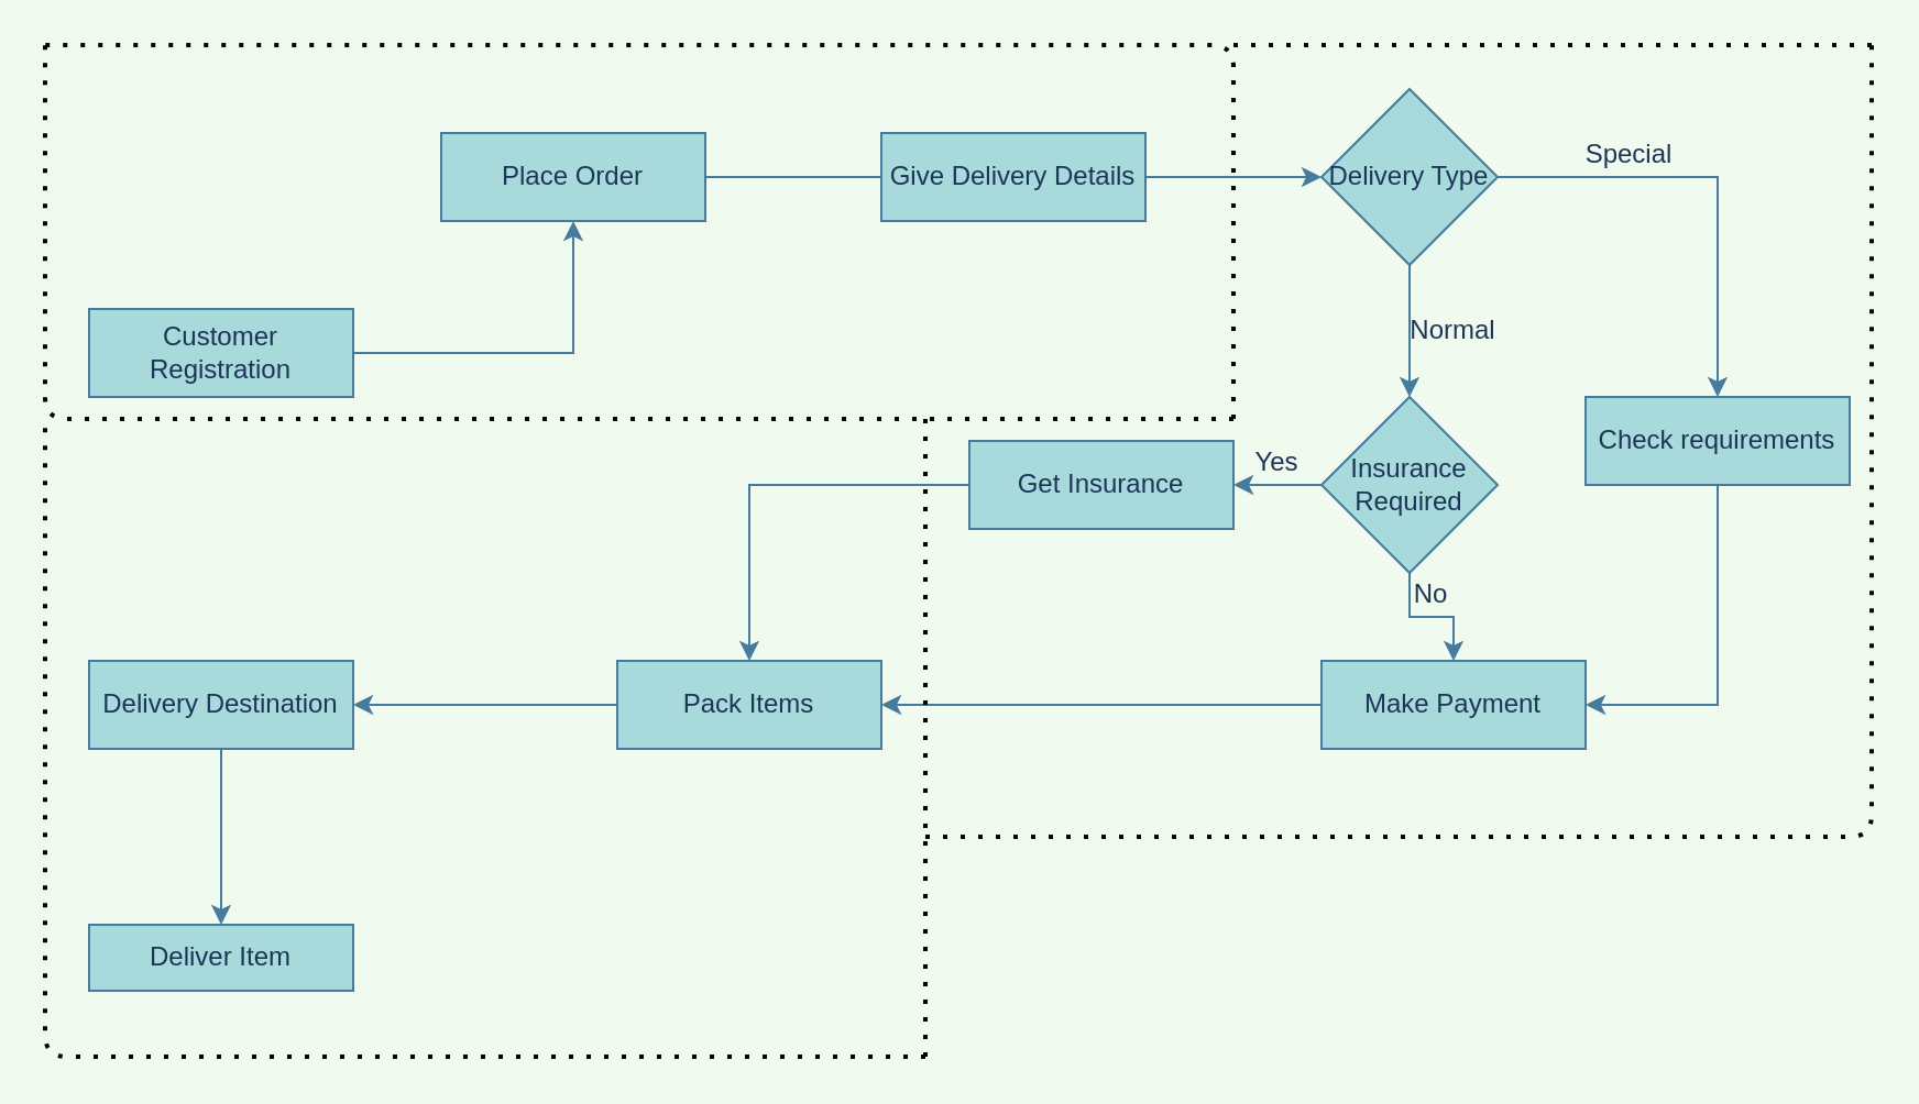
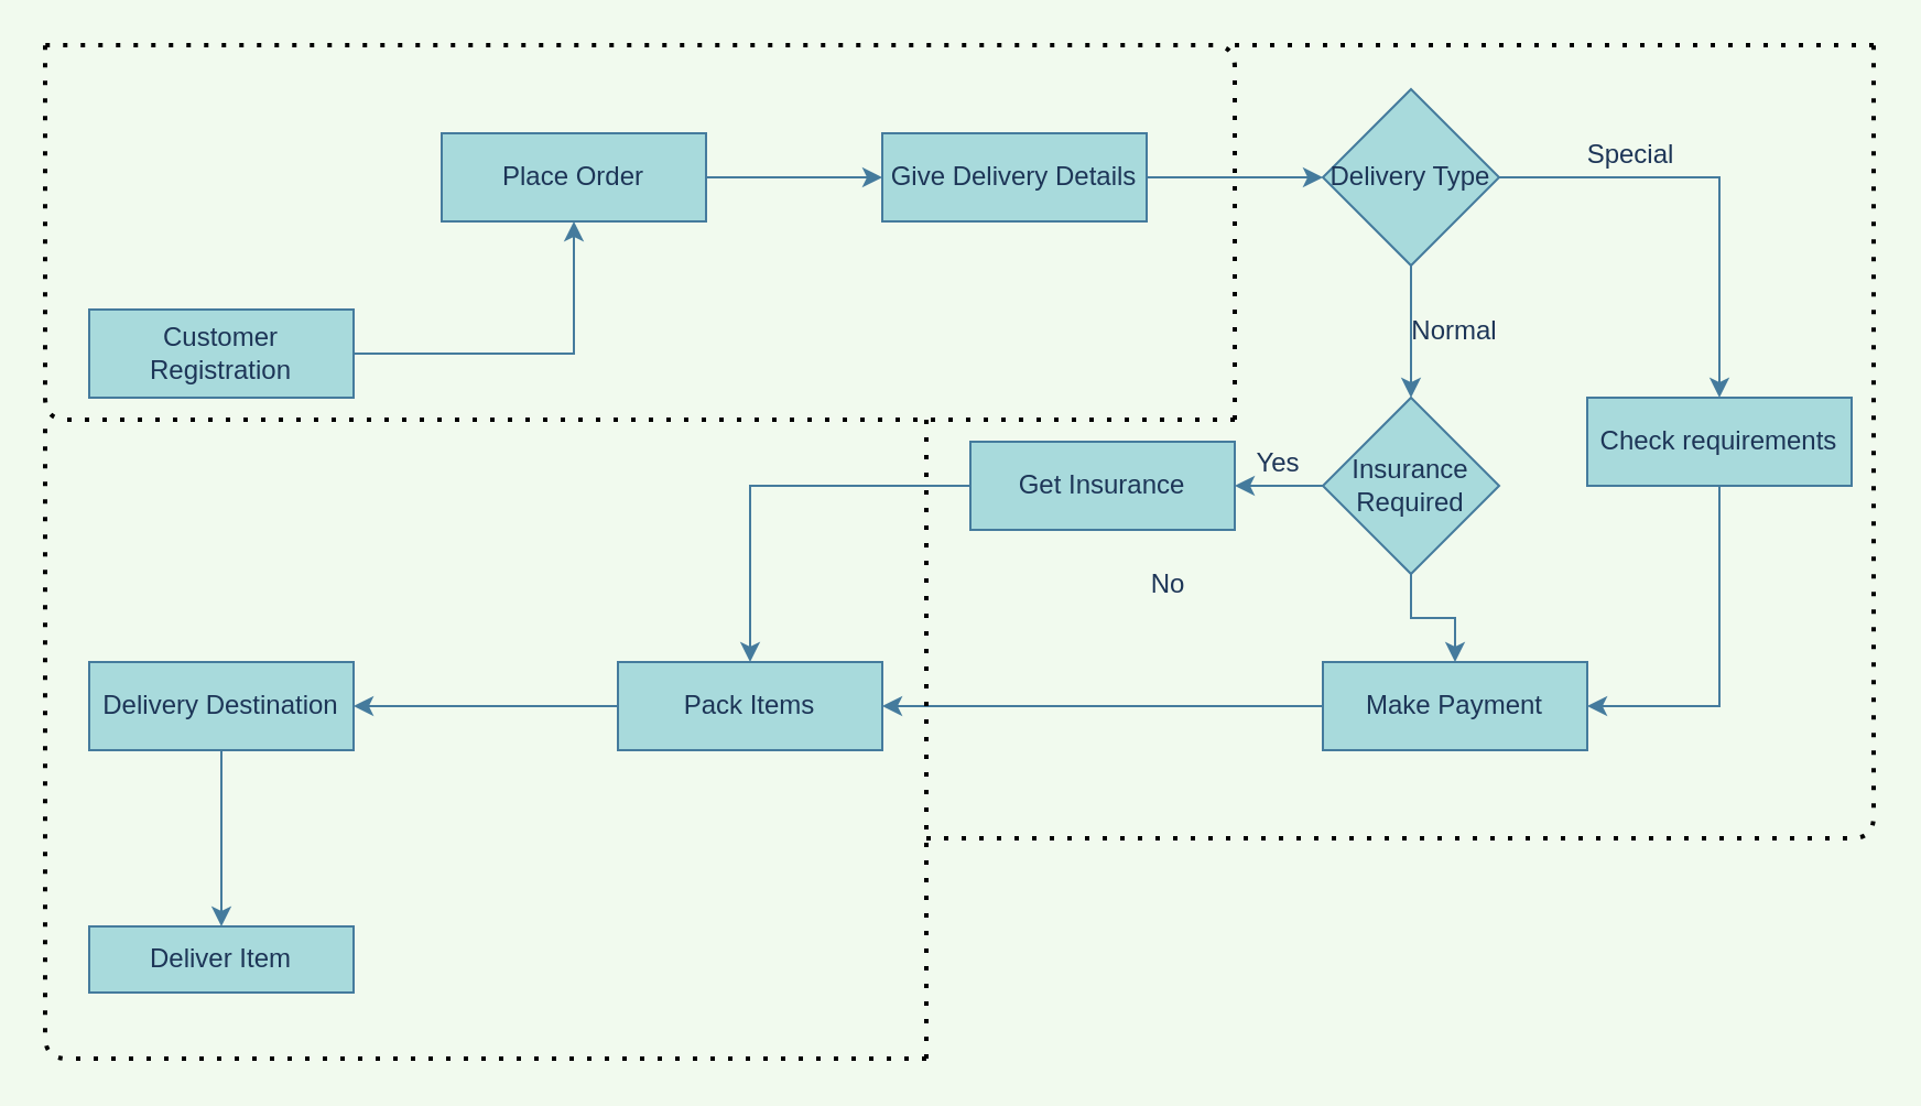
  <mxCell id="0" />
  <mxCell id="1" parent="0" />
  <mxCell id="2" value="" style="edgeStyle=orthogonalEdgeStyle;rounded=0;orthogonalLoop=1;jettySize=auto;html=1;labelBackgroundColor=#F1FAEE;strokeColor=#457B9D;fontColor=#1D3557;" edge="1" parent="1" source="3" target="5"><mxGeometry relative="1" as="geometry" /></mxCell>
  <mxCell id="3" value="Customer Registration" style="rounded=0;whiteSpace=wrap;html=1;fillColor=#A8DADC;strokeColor=#457B9D;fontColor=#1D3557;" vertex="1" parent="1"><mxGeometry x="40" y="140" width="120" height="40" as="geometry" /></mxCell>
- <mxCell id="4" value="" style="edgeStyle=orthogonalEdgeStyle;rounded=0;orthogonalLoop=1;jettySize=auto;html=1;labelBackgroundColor=#F1FAEE;strokeColor=#457B9D;fontColor=#1D3557;endArrow=none;" edge="1" parent="1" source="5" target="7"><mxGeometry relative="1" as="geometry" /></mxCell>
+ <mxCell id="4" value="" style="edgeStyle=orthogonalEdgeStyle;rounded=0;orthogonalLoop=1;jettySize=auto;html=1;labelBackgroundColor=#F1FAEE;strokeColor=#457B9D;fontColor=#1D3557;" edge="1" parent="1" source="5" target="7"><mxGeometry relative="1" as="geometry" /></mxCell>
  <mxCell id="5" value="Place Order" style="rounded=0;whiteSpace=wrap;html=1;fillColor=#A8DADC;strokeColor=#457B9D;fontColor=#1D3557;" vertex="1" parent="1"><mxGeometry x="200" y="60" width="120" height="40" as="geometry" /></mxCell>
  <mxCell id="6" value="" style="edgeStyle=orthogonalEdgeStyle;rounded=0;orthogonalLoop=1;jettySize=auto;html=1;labelBackgroundColor=#F1FAEE;strokeColor=#457B9D;fontColor=#1D3557;" edge="1" parent="1" source="7" target="19"><mxGeometry relative="1" as="geometry" /></mxCell>
  <mxCell id="7" value="Give Delivery Details" style="rounded=0;whiteSpace=wrap;html=1;fillColor=#A8DADC;strokeColor=#457B9D;fontColor=#1D3557;" vertex="1" parent="1"><mxGeometry x="400" y="60" width="120" height="40" as="geometry" /></mxCell>
  <mxCell id="8" style="edgeStyle=orthogonalEdgeStyle;rounded=0;orthogonalLoop=1;jettySize=auto;html=1;exitX=0;exitY=0.5;exitDx=0;exitDy=0;entryX=1;entryY=0.5;entryDx=0;entryDy=0;labelBackgroundColor=#F1FAEE;strokeColor=#457B9D;fontColor=#1D3557;" edge="1" parent="1" source="9" target="11"><mxGeometry relative="1" as="geometry" /></mxCell>
  <mxCell id="9" value="Make Payment" style="rounded=0;whiteSpace=wrap;html=1;fillColor=#A8DADC;strokeColor=#457B9D;fontColor=#1D3557;" vertex="1" parent="1"><mxGeometry x="600" y="300" width="120" height="40" as="geometry" /></mxCell>
  <mxCell id="10" value="" style="edgeStyle=orthogonalEdgeStyle;rounded=0;orthogonalLoop=1;jettySize=auto;html=1;labelBackgroundColor=#F1FAEE;strokeColor=#457B9D;fontColor=#1D3557;" edge="1" parent="1" source="11" target="15"><mxGeometry relative="1" as="geometry" /></mxCell>
  <mxCell id="11" value="Pack Items" style="rounded=0;whiteSpace=wrap;html=1;fillColor=#A8DADC;strokeColor=#457B9D;fontColor=#1D3557;" vertex="1" parent="1"><mxGeometry x="280" y="300" width="120" height="40" as="geometry" /></mxCell>
  <mxCell id="12" style="edgeStyle=orthogonalEdgeStyle;rounded=0;orthogonalLoop=1;jettySize=auto;html=1;entryX=1;entryY=0.5;entryDx=0;entryDy=0;labelBackgroundColor=#F1FAEE;strokeColor=#457B9D;fontColor=#1D3557;" edge="1" parent="1" source="13" target="9"><mxGeometry relative="1" as="geometry"><mxPoint x="780" y="240" as="targetPoint" /></mxGeometry></mxCell>
  <mxCell id="13" value="Check requirements" style="rounded=0;whiteSpace=wrap;html=1;fillColor=#A8DADC;strokeColor=#457B9D;fontColor=#1D3557;" vertex="1" parent="1"><mxGeometry x="720" y="180" width="120" height="40" as="geometry" /></mxCell>
  <mxCell id="14" value="" style="edgeStyle=orthogonalEdgeStyle;rounded=0;orthogonalLoop=1;jettySize=auto;html=1;labelBackgroundColor=#F1FAEE;strokeColor=#457B9D;fontColor=#1D3557;" edge="1" parent="1" source="15" target="16"><mxGeometry relative="1" as="geometry" /></mxCell>
  <mxCell id="15" value="Delivery Destination" style="rounded=0;whiteSpace=wrap;html=1;fillColor=#A8DADC;strokeColor=#457B9D;fontColor=#1D3557;" vertex="1" parent="1"><mxGeometry x="40" y="300" width="120" height="40" as="geometry" /></mxCell>
  <mxCell id="16" value="Deliver Item" style="rounded=0;whiteSpace=wrap;html=1;fillColor=#A8DADC;strokeColor=#457B9D;fontColor=#1D3557;" vertex="1" parent="1"><mxGeometry x="40" y="420" width="120" height="30" as="geometry" /></mxCell>
  <mxCell id="17" style="edgeStyle=orthogonalEdgeStyle;rounded=0;orthogonalLoop=1;jettySize=auto;html=1;exitX=1;exitY=0.5;exitDx=0;exitDy=0;entryX=0.5;entryY=0;entryDx=0;entryDy=0;labelBackgroundColor=#F1FAEE;strokeColor=#457B9D;fontColor=#1D3557;" edge="1" parent="1" source="19" target="13"><mxGeometry relative="1" as="geometry" /></mxCell>
  <mxCell id="18" value="" style="edgeStyle=orthogonalEdgeStyle;rounded=0;orthogonalLoop=1;jettySize=auto;html=1;labelBackgroundColor=#F1FAEE;strokeColor=#457B9D;fontColor=#1D3557;" edge="1" parent="1" source="19" target="22"><mxGeometry relative="1" as="geometry" /></mxCell>
  <mxCell id="19" value="Delivery Type" style="rhombus;whiteSpace=wrap;html=1;fillColor=#A8DADC;strokeColor=#457B9D;fontColor=#1D3557;" vertex="1" parent="1"><mxGeometry x="600" y="40" width="80" height="80" as="geometry" /></mxCell>
  <mxCell id="20" value="" style="edgeStyle=orthogonalEdgeStyle;rounded=0;orthogonalLoop=1;jettySize=auto;html=1;labelBackgroundColor=#F1FAEE;strokeColor=#457B9D;fontColor=#1D3557;" edge="1" parent="1" source="22" target="9"><mxGeometry relative="1" as="geometry" /></mxCell>
  <mxCell id="21" value="" style="edgeStyle=orthogonalEdgeStyle;rounded=0;orthogonalLoop=1;jettySize=auto;html=1;labelBackgroundColor=#F1FAEE;strokeColor=#457B9D;fontColor=#1D3557;" edge="1" parent="1" source="22" target="24"><mxGeometry relative="1" as="geometry" /></mxCell>
  <mxCell id="22" value="Insurance Required" style="rhombus;whiteSpace=wrap;html=1;fillColor=#A8DADC;strokeColor=#457B9D;fontColor=#1D3557;" vertex="1" parent="1"><mxGeometry x="600" y="180" width="80" height="80" as="geometry" /></mxCell>
  <mxCell id="23" style="edgeStyle=orthogonalEdgeStyle;rounded=0;orthogonalLoop=1;jettySize=auto;html=1;exitX=0;exitY=0.5;exitDx=0;exitDy=0;entryX=0.5;entryY=0;entryDx=0;entryDy=0;labelBackgroundColor=#F1FAEE;strokeColor=#457B9D;fontColor=#1D3557;" edge="1" parent="1" source="24" target="11"><mxGeometry relative="1" as="geometry" /></mxCell>
  <mxCell id="24" value="Get Insurance" style="rounded=0;whiteSpace=wrap;html=1;fillColor=#A8DADC;strokeColor=#457B9D;fontColor=#1D3557;" vertex="1" parent="1"><mxGeometry x="440" y="200" width="120" height="40" as="geometry" /></mxCell>
  <mxCell id="25" value="Special" style="text;html=1;strokeColor=none;fillColor=none;align=center;verticalAlign=middle;whiteSpace=wrap;rounded=0;fontColor=#1D3557;" vertex="1" parent="1"><mxGeometry x="720" y="60" width="40" height="20" as="geometry" /></mxCell>
  <mxCell id="26" value="Normal" style="text;html=1;strokeColor=none;fillColor=none;align=center;verticalAlign=middle;whiteSpace=wrap;rounded=0;fontColor=#1D3557;" vertex="1" parent="1"><mxGeometry x="640" y="140" width="40" height="20" as="geometry" /></mxCell>
- <mxCell id="27" value="No" style="text;html=1;strokeColor=none;fillColor=none;align=center;verticalAlign=middle;whiteSpace=wrap;rounded=0;fontColor=#1D3557;" vertex="1" parent="1"><mxGeometry x="640" y="260" width="20" height="20" as="geometry" /></mxCell>
+ <mxCell id="27" value="No" style="text;html=1;strokeColor=none;fillColor=none;align=center;verticalAlign=middle;whiteSpace=wrap;rounded=0;fontColor=#1D3557;" vertex="1" parent="1"><mxGeometry x="520" y="255" width="20" height="20" as="geometry" /></mxCell>
  <mxCell id="28" value="Yes" style="text;html=1;strokeColor=none;fillColor=none;align=center;verticalAlign=middle;whiteSpace=wrap;rounded=0;fontColor=#1D3557;" vertex="1" parent="1"><mxGeometry x="560" y="200" width="40" height="20" as="geometry" /></mxCell>
  <mxCell id="29" value="" style="endArrow=none;dashed=1;html=1;dashPattern=1 3;strokeWidth=2;fillColor=#A8DADC;fontColor=#1D3557;" edge="1" parent="1"><mxGeometry width="50" height="50" relative="1" as="geometry"><mxPoint x="560" y="190" as="sourcePoint" /><mxPoint x="20" y="20" as="targetPoint" /><Array as="points"><mxPoint x="20" y="190" /></Array></mxGeometry></mxCell>
  <mxCell id="30" value="" style="endArrow=none;dashed=1;html=1;dashPattern=1 3;strokeWidth=2;fillColor=#A8DADC;fontColor=#1D3557;" edge="1" parent="1"><mxGeometry width="50" height="50" relative="1" as="geometry"><mxPoint x="560" y="190" as="sourcePoint" /><mxPoint x="20" y="20" as="targetPoint" /><Array as="points"><mxPoint x="560" y="20" /></Array></mxGeometry></mxCell>
  <mxCell id="31" value="" style="endArrow=none;dashed=1;html=1;dashPattern=1 3;strokeWidth=2;fillColor=#A8DADC;fontColor=#1D3557;" edge="1" parent="1"><mxGeometry width="50" height="50" relative="1" as="geometry"><mxPoint x="560" y="20" as="sourcePoint" /><mxPoint x="850" y="20" as="targetPoint" /></mxGeometry></mxCell>
  <mxCell id="32" value="" style="endArrow=none;dashed=1;html=1;dashPattern=1 3;strokeWidth=2;fillColor=#A8DADC;fontColor=#1D3557;" edge="1" parent="1"><mxGeometry width="50" height="50" relative="1" as="geometry"><mxPoint x="420" y="380" as="sourcePoint" /><mxPoint x="850" y="20" as="targetPoint" /><Array as="points"><mxPoint x="850" y="380" /></Array></mxGeometry></mxCell>
  <mxCell id="33" value="" style="endArrow=none;dashed=1;html=1;dashPattern=1 3;strokeWidth=2;fillColor=#A8DADC;fontColor=#1D3557;" edge="1" parent="1"><mxGeometry width="50" height="50" relative="1" as="geometry"><mxPoint x="420" y="480" as="sourcePoint" /><mxPoint x="20" y="190" as="targetPoint" /><Array as="points"><mxPoint x="20" y="480" /></Array></mxGeometry></mxCell>
  <mxCell id="34" value="" style="endArrow=none;dashed=1;html=1;dashPattern=1 3;strokeWidth=2;fillColor=#A8DADC;fontColor=#1D3557;" edge="1" parent="1"><mxGeometry width="50" height="50" relative="1" as="geometry"><mxPoint x="420" y="190" as="sourcePoint" /><mxPoint x="420" y="480" as="targetPoint" /></mxGeometry></mxCell>
